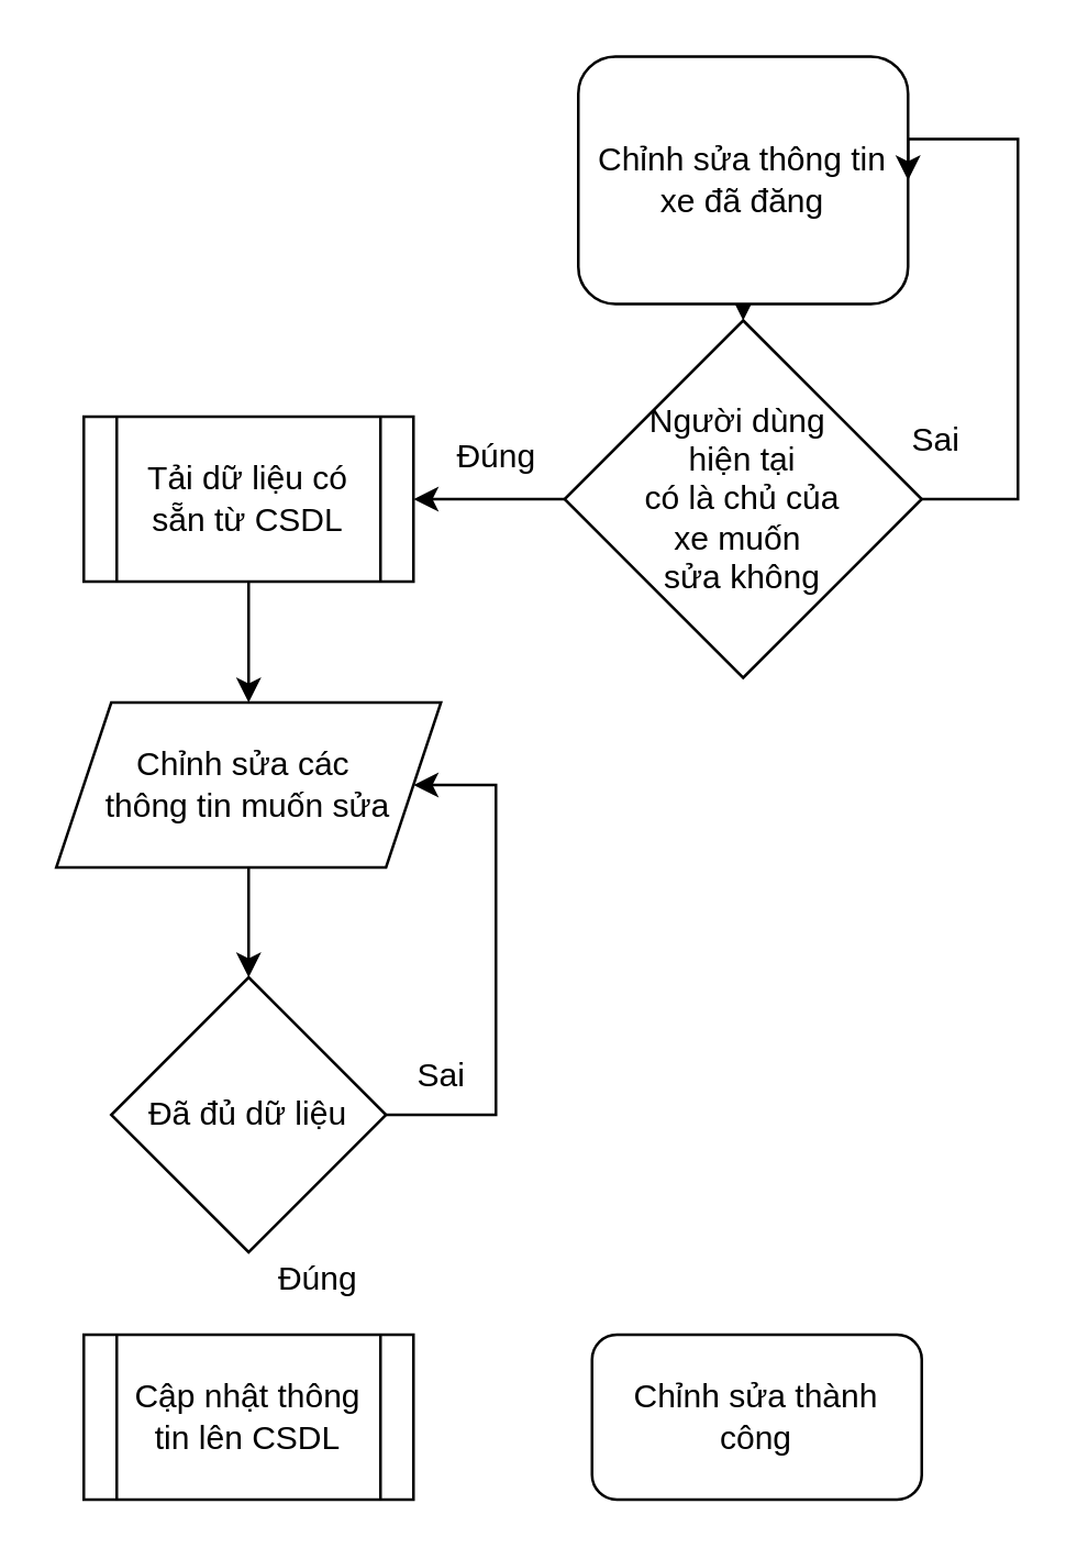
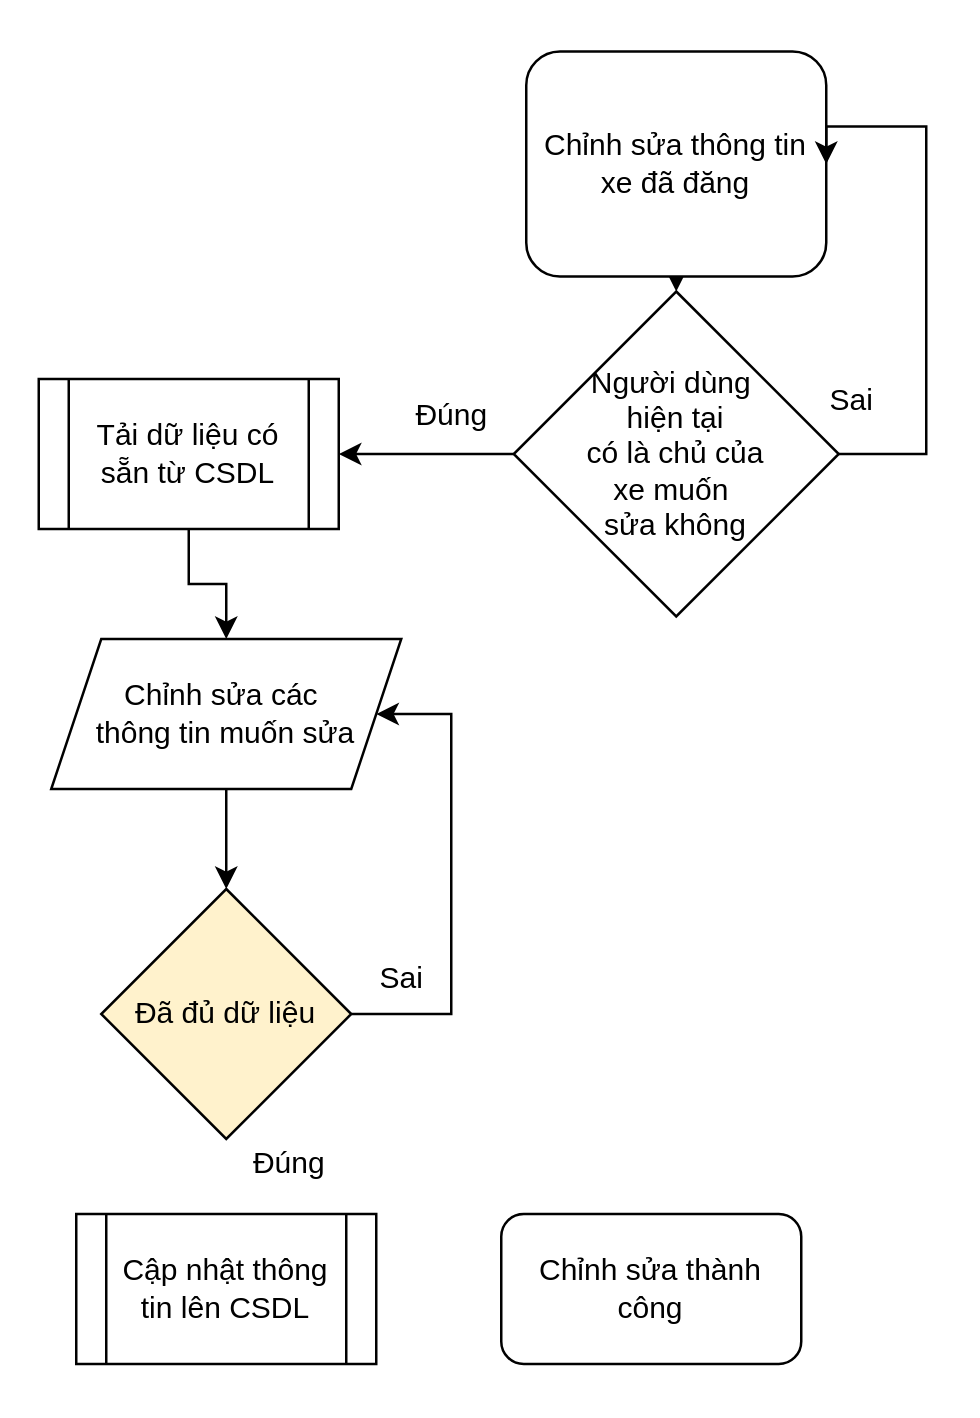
  <mxCell id="0" />
  <mxCell id="1" parent="0" />
  <mxCell id="2" style="edgeStyle=orthogonalEdgeStyle;rounded=0;orthogonalLoop=1;jettySize=auto;html=1;exitX=0.5;exitY=1;exitDx=0;exitDy=0;entryX=0.5;entryY=0;entryDx=0;entryDy=0;" edge="1" parent="1" source="3" target="7"><mxGeometry relative="1" as="geometry" /></mxCell>
  <mxCell id="3" value="Chỉnh sửa thông tin xe đã đăng" style="rounded=1;whiteSpace=wrap;html=1;" vertex="1" parent="1"><mxGeometry x="210" y="20" width="120" height="90" as="geometry" /></mxCell>
- <mxCell id="4" value="Chỉnh sửa thành công" style="rounded=1;whiteSpace=wrap;html=1;" vertex="1" parent="1"><mxGeometry x="215" y="485" width="120" height="60" as="geometry" /></mxCell>
+ <mxCell id="4" value="Chỉnh sửa thành công" style="rounded=1;whiteSpace=wrap;html=1;" vertex="1" parent="1"><mxGeometry x="200" y="485" width="120" height="60" as="geometry" /></mxCell>
  <mxCell id="5" style="edgeStyle=orthogonalEdgeStyle;rounded=0;orthogonalLoop=1;jettySize=auto;html=1;exitX=1;exitY=0.5;exitDx=0;exitDy=0;entryX=1;entryY=0.5;entryDx=0;entryDy=0;" edge="1" parent="1" source="7" target="3"><mxGeometry relative="1" as="geometry"><Array as="points"><mxPoint x="370" y="181" /><mxPoint x="370" y="50" /></Array></mxGeometry></mxCell>
  <mxCell id="6" style="edgeStyle=orthogonalEdgeStyle;rounded=0;orthogonalLoop=1;jettySize=auto;html=1;exitX=0;exitY=0.5;exitDx=0;exitDy=0;entryX=1;entryY=0.5;entryDx=0;entryDy=0;" edge="1" parent="1" source="7" target="9"><mxGeometry relative="1" as="geometry" /></mxCell>
  <mxCell id="7" value="Người dùng&amp;nbsp;&lt;div&gt;hiện tại&lt;div&gt;&amp;nbsp;có là chủ của&amp;nbsp;&lt;/div&gt;&lt;div&gt;xe muốn&amp;nbsp;&lt;/div&gt;&lt;div&gt;sửa không&lt;/div&gt;&lt;/div&gt;" style="rhombus;whiteSpace=wrap;html=1;" vertex="1" parent="1"><mxGeometry x="205" y="116" width="130" height="130" as="geometry" /></mxCell>
  <mxCell id="8" style="edgeStyle=orthogonalEdgeStyle;rounded=0;orthogonalLoop=1;jettySize=auto;html=1;exitX=0.5;exitY=1;exitDx=0;exitDy=0;entryX=0.5;entryY=0;entryDx=0;entryDy=0;" edge="1" parent="1" source="9" target="11"><mxGeometry relative="1" as="geometry" /></mxCell>
- <mxCell id="9" value="Tải dữ liệu có sẵn từ CSDL" style="shape=process;whiteSpace=wrap;html=1;backgroundOutline=1;" vertex="1" parent="1"><mxGeometry x="30" y="151" width="120" height="60" as="geometry" /></mxCell>
+ <mxCell id="9" value="Tải dữ liệu có sẵn từ CSDL" style="shape=process;whiteSpace=wrap;html=1;backgroundOutline=1;" vertex="1" parent="1"><mxGeometry x="15" y="151" width="120" height="60" as="geometry" /></mxCell>
  <mxCell id="10" style="edgeStyle=orthogonalEdgeStyle;rounded=0;orthogonalLoop=1;jettySize=auto;html=1;exitX=0.5;exitY=1;exitDx=0;exitDy=0;entryX=0.5;entryY=0;entryDx=0;entryDy=0;" edge="1" parent="1" source="11" target="13"><mxGeometry relative="1" as="geometry" /></mxCell>
  <mxCell id="11" value="Chỉnh sửa các&amp;nbsp;&lt;div&gt;thông tin muốn sửa&lt;/div&gt;" style="shape=parallelogram;perimeter=parallelogramPerimeter;whiteSpace=wrap;html=1;fixedSize=1;" vertex="1" parent="1"><mxGeometry x="20" y="255" width="140" height="60" as="geometry" /></mxCell>
  <mxCell id="12" style="edgeStyle=orthogonalEdgeStyle;rounded=0;orthogonalLoop=1;jettySize=auto;html=1;exitX=1;exitY=0.5;exitDx=0;exitDy=0;entryX=1;entryY=0.5;entryDx=0;entryDy=0;" edge="1" parent="1" source="13" target="11"><mxGeometry relative="1" as="geometry"><Array as="points"><mxPoint x="180" y="405" /><mxPoint x="180" y="285" /></Array></mxGeometry></mxCell>
- <mxCell id="13" value="Đã đủ dữ liệu" style="rhombus;whiteSpace=wrap;html=1;" vertex="1" parent="1"><mxGeometry x="40" y="355" width="100" height="100" as="geometry" /></mxCell>
+ <mxCell id="13" value="Đã đủ dữ liệu" style="rhombus;whiteSpace=wrap;html=1;fillColor=#fff2cc;" vertex="1" parent="1"><mxGeometry x="40" y="355" width="100" height="100" as="geometry" /></mxCell>
  <mxCell id="14" value="Cập nhật thông tin lên CSDL" style="shape=process;whiteSpace=wrap;html=1;backgroundOutline=1;" vertex="1" parent="1"><mxGeometry x="30" y="485" width="120" height="60" as="geometry" /></mxCell>
  <mxCell id="15" value="Sai" style="text;html=1;align=center;verticalAlign=middle;resizable=0;points=[];autosize=1;strokeColor=none;fillColor=none;" vertex="1" parent="1"><mxGeometry x="320" y="145" width="40" height="30" as="geometry" /></mxCell>
  <mxCell id="16" value="Đúng" style="text;html=1;align=center;verticalAlign=middle;resizable=0;points=[];autosize=1;strokeColor=none;fillColor=none;" vertex="1" parent="1"><mxGeometry x="155" y="151" width="50" height="30" as="geometry" /></mxCell>
  <mxCell id="17" value="Đúng" style="text;html=1;align=center;verticalAlign=middle;resizable=0;points=[];autosize=1;strokeColor=none;fillColor=none;" vertex="1" parent="1"><mxGeometry x="90" y="450" width="50" height="30" as="geometry" /></mxCell>
  <mxCell id="18" value="Sai" style="text;html=1;align=center;verticalAlign=middle;resizable=0;points=[];autosize=1;strokeColor=none;fillColor=none;" vertex="1" parent="1"><mxGeometry x="140" y="376" width="40" height="30" as="geometry" /></mxCell>
